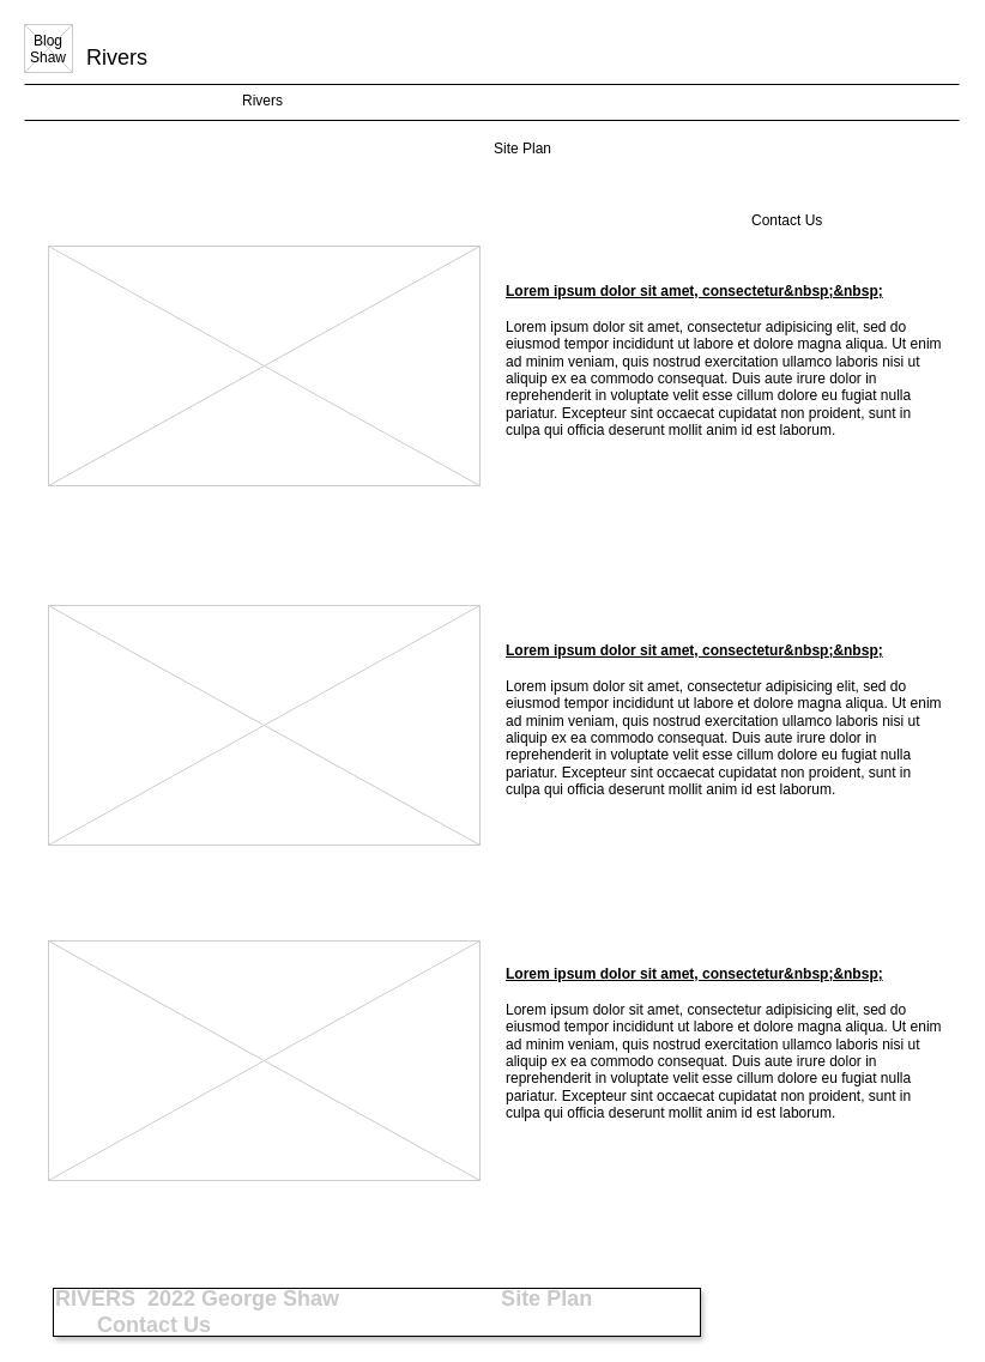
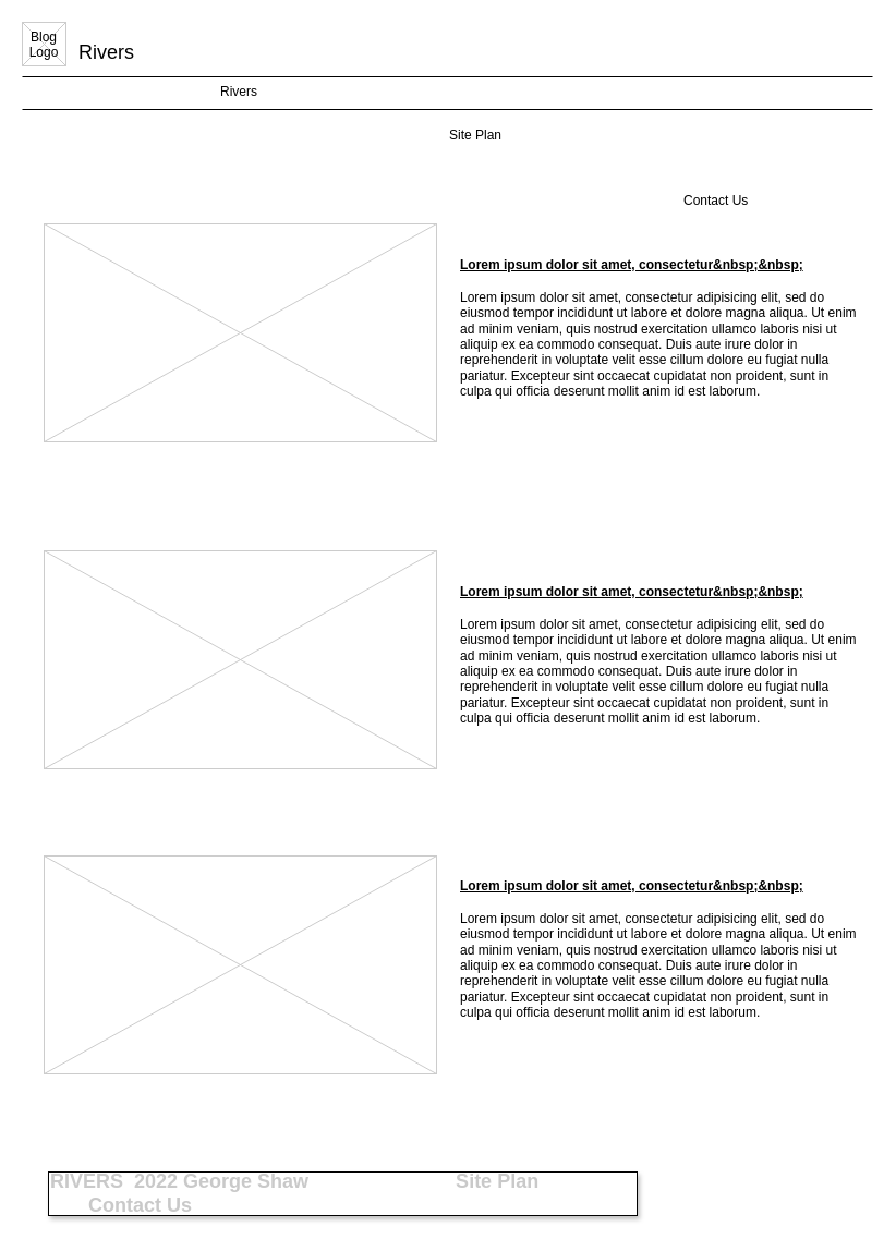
  <mxCell id="0" />
  <mxCell id="1" parent="0" />
  <mxCell id="2" value="Rivers" style="text;spacingTop=-5;fontSize=18;fontStyle=0" parent="1" vertex="1"><mxGeometry x="70" y="35" width="230" height="20" as="geometry" /></mxCell>
  <mxCell id="3" value="" style="line;strokeWidth=1" parent="1" vertex="1"><mxGeometry x="20" y="65" width="780" height="10" as="geometry" /></mxCell>
  <mxCell id="4" value="" style="line;strokeWidth=1" parent="1" vertex="1"><mxGeometry x="20" y="95" width="780" height="10" as="geometry" /></mxCell>
  <mxCell id="5" value="Rivers" style="text;spacingTop=-5;" parent="1" vertex="1"><mxGeometry x="200" y="75" width="30" height="20" as="geometry" /></mxCell>
  <mxCell id="6" value="&#10;&#10;Lorem ipsum dolor sit amet, consectetur adipisicing elit, sed do eiusmod tempor incididunt ut labore et dolore magna aliqua. Ut enim ad minim veniam, quis nostrud exercitation ullamco laboris nisi ut aliquip ex ea commodo consequat. Duis aute irure dolor in reprehenderit in voluptate velit esse cillum dolore eu fugiat nulla pariatur. Excepteur sint occaecat cupidatat non proident, sunt in culpa qui officia deserunt mollit anim id est laborum.&#10;" style="text;spacingTop=-5;whiteSpace=wrap;align=left;fontStyle=0;shadow=1;" parent="1" vertex="1"><mxGeometry x="420" y="235" width="370" height="130" as="geometry" /></mxCell>
  <mxCell id="7" value="" style="verticalLabelPosition=bottom;verticalAlign=top;strokeWidth=1;shape=mxgraph.mockup.graphics.iconGrid;strokeColor=#CCCCCC;gridSize=1,1;" parent="1" vertex="1"><mxGeometry x="20" y="20" width="40" height="40" as="geometry" /></mxCell>
- <mxCell id="8" value="Blog &#10;Shaw" style="text;spacingTop=-5;align=center" parent="1" vertex="1"><mxGeometry x="20" y="25" width="40" height="40" as="geometry" /></mxCell>
+ <mxCell id="8" value="Blog &#10;Logo" style="text;spacingTop=-5;align=center" parent="1" vertex="1"><mxGeometry x="20" y="25" width="40" height="40" as="geometry" /></mxCell>
  <mxCell id="9" value="" style="verticalLabelPosition=bottom;verticalAlign=top;strokeWidth=1;shape=mxgraph.mockup.graphics.iconGrid;strokeColor=#CCCCCC;gridSize=1,1;" parent="1" vertex="1"><mxGeometry x="40" y="205" width="360" height="200" as="geometry" /></mxCell>
  <mxCell id="10" value="Site Plan" style="text;spacingTop=-5;" vertex="1" parent="1"><mxGeometry x="410" y="115" width="30" height="20" as="geometry" /></mxCell>
  <mxCell id="11" value="Contact Us" style="text;spacingTop=-5;" vertex="1" parent="1"><mxGeometry x="625" y="175" width="30" height="20" as="geometry" /></mxCell>
  <mxCell id="12" value="&#10;&#10;Lorem ipsum dolor sit amet, consectetur&amp;nbsp;&amp;nbsp;&#10;" style="text;spacingTop=-5;whiteSpace=wrap;align=left;fontStyle=5;shadow=1;" vertex="1" parent="1"><mxGeometry x="420" y="205" width="370" height="40" as="geometry" /></mxCell>
  <mxCell id="13" value="&#10;&#10;Lorem ipsum dolor sit amet, consectetur adipisicing elit, sed do eiusmod tempor incididunt ut labore et dolore magna aliqua. Ut enim ad minim veniam, quis nostrud exercitation ullamco laboris nisi ut aliquip ex ea commodo consequat. Duis aute irure dolor in reprehenderit in voluptate velit esse cillum dolore eu fugiat nulla pariatur. Excepteur sint occaecat cupidatat non proident, sunt in culpa qui officia deserunt mollit anim id est laborum.&#10;" style="text;spacingTop=-5;whiteSpace=wrap;align=left;fontStyle=0;shadow=1;" vertex="1" parent="1"><mxGeometry x="420" y="535" width="370" height="130" as="geometry" /></mxCell>
  <mxCell id="14" value="&#10;&#10;Lorem ipsum dolor sit amet, consectetur&amp;nbsp;&amp;nbsp;&#10;" style="text;spacingTop=-5;whiteSpace=wrap;align=left;fontStyle=5;shadow=1;" vertex="1" parent="1"><mxGeometry x="420" y="505" width="370" height="40" as="geometry" /></mxCell>
  <mxCell id="15" value="&#10;&#10;Lorem ipsum dolor sit amet, consectetur adipisicing elit, sed do eiusmod tempor incididunt ut labore et dolore magna aliqua. Ut enim ad minim veniam, quis nostrud exercitation ullamco laboris nisi ut aliquip ex ea commodo consequat. Duis aute irure dolor in reprehenderit in voluptate velit esse cillum dolore eu fugiat nulla pariatur. Excepteur sint occaecat cupidatat non proident, sunt in culpa qui officia deserunt mollit anim id est laborum.&#10;" style="text;spacingTop=-5;whiteSpace=wrap;align=left;fontStyle=0;shadow=1;" vertex="1" parent="1"><mxGeometry x="420" y="805" width="370" height="130" as="geometry" /></mxCell>
  <mxCell id="16" value="&#10;&#10;Lorem ipsum dolor sit amet, consectetur&amp;nbsp;&amp;nbsp;&#10;" style="text;spacingTop=-5;whiteSpace=wrap;align=left;fontStyle=5;shadow=1;" vertex="1" parent="1"><mxGeometry x="420" y="775" width="370" height="40" as="geometry" /></mxCell>
  <mxCell id="17" value="" style="verticalLabelPosition=bottom;verticalAlign=top;strokeWidth=1;shape=mxgraph.mockup.graphics.iconGrid;strokeColor=#CCCCCC;gridSize=1,1;" vertex="1" parent="1"><mxGeometry x="40" y="505" width="360" height="200" as="geometry" /></mxCell>
  <mxCell id="18" value="" style="verticalLabelPosition=bottom;verticalAlign=top;strokeWidth=1;shape=mxgraph.mockup.graphics.iconGrid;strokeColor=#CCCCCC;gridSize=1,1;" vertex="1" parent="1"><mxGeometry x="40" y="785" width="360" height="200" as="geometry" /></mxCell>
  <mxCell id="19" value="&lt;h2&gt;RIVERS&amp;nbsp; 2022 George Shaw&amp;nbsp; &amp;nbsp; &amp;nbsp; &amp;nbsp; &amp;nbsp; &amp;nbsp; &amp;nbsp; &amp;nbsp; &amp;nbsp; &amp;nbsp; &amp;nbsp; &amp;nbsp; &amp;nbsp; &amp;nbsp;Site Plan&lt;span style=&quot;white-space: pre;&quot;&gt;&#09;&lt;/span&gt;&lt;span style=&quot;white-space: pre;&quot;&gt;&#09;&lt;/span&gt;&amp;nbsp; &amp;nbsp; &amp;nbsp; &amp;nbsp; &amp;nbsp; &amp;nbsp;Contact Us&lt;/h2&gt;&lt;div style=&quot;text-align: justify;&quot;&gt;&lt;/div&gt;" style="rounded=0;whiteSpace=wrap;html=1;shadow=1;align=left;fontColor=#C9C9C9;" vertex="1" parent="1"><mxGeometry x="44" y="1075" width="540" height="40" as="geometry" /></mxCell>
